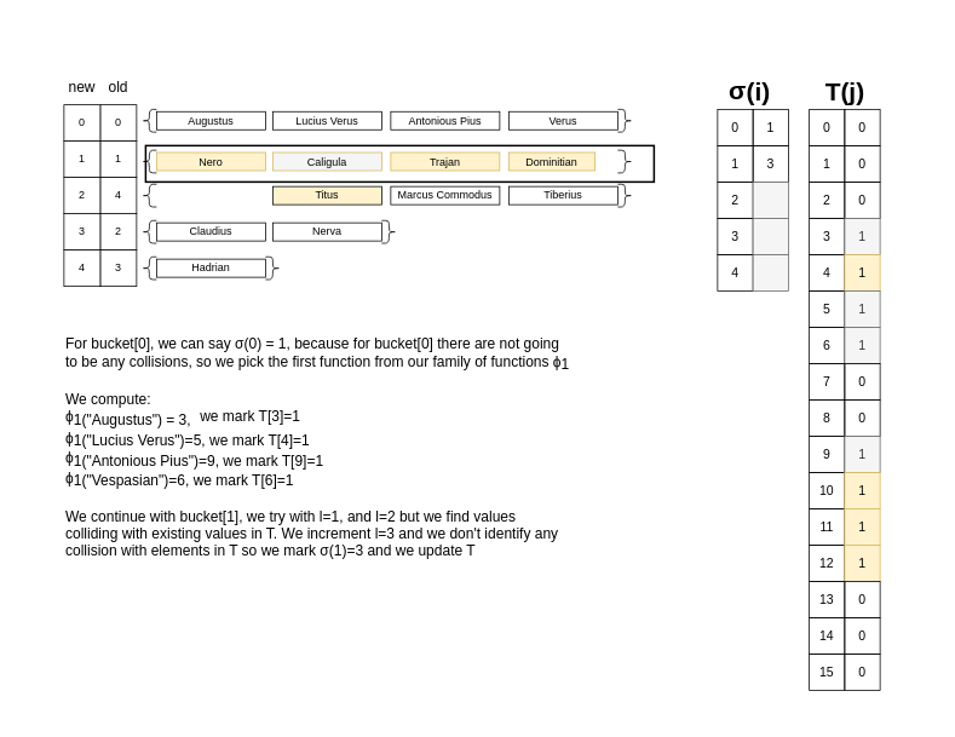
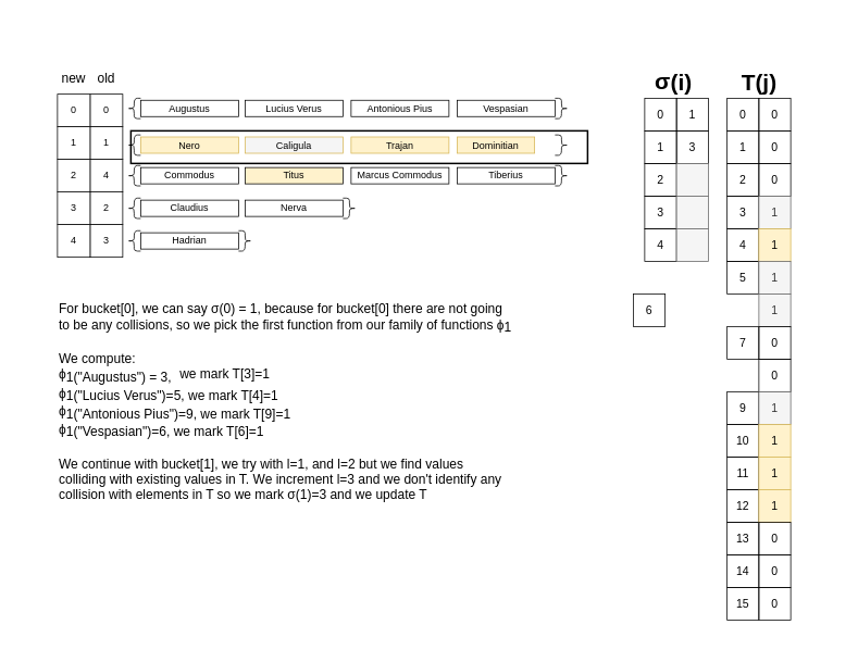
  <mxCell id="0" />
  <mxCell id="1" parent="0" />
  <mxCell id="2" value="" style="rounded=0;whiteSpace=wrap;html=1;fontSize=14;fillColor=none;strokeColor=none;" vertex="1" parent="1"><mxGeometry x="30" y="60" width="760" height="280" as="geometry" /></mxCell>
  <mxCell id="3" value="" style="rounded=0;whiteSpace=wrap;html=1;fontSize=14;fillColor=none;strokeWidth=2;" vertex="1" parent="1"><mxGeometry x="160" y="160" width="560" height="40" as="geometry" /></mxCell>
  <mxCell id="4" value="0" style="whiteSpace=wrap;html=1;aspect=fixed;" vertex="1" parent="1"><mxGeometry x="110" y="115" width="40" height="40" as="geometry" /></mxCell>
  <mxCell id="5" value="1" style="whiteSpace=wrap;html=1;aspect=fixed;" vertex="1" parent="1"><mxGeometry x="110" y="155" width="40" height="40" as="geometry" /></mxCell>
  <mxCell id="6" value="2" style="whiteSpace=wrap;html=1;aspect=fixed;" vertex="1" parent="1"><mxGeometry x="110" y="235" width="40" height="40" as="geometry" /></mxCell>
  <mxCell id="7" value="3" style="whiteSpace=wrap;html=1;aspect=fixed;" vertex="1" parent="1"><mxGeometry x="110" y="275" width="40" height="40" as="geometry" /></mxCell>
  <mxCell id="8" value="4" style="whiteSpace=wrap;html=1;aspect=fixed;" vertex="1" parent="1"><mxGeometry x="110" y="195" width="40" height="40" as="geometry" /></mxCell>
  <mxCell id="9" value="" style="shape=curlyBracket;whiteSpace=wrap;html=1;rounded=1;" vertex="1" parent="1"><mxGeometry x="156" y="120" width="16" height="25" as="geometry" /></mxCell>
  <mxCell id="10" value="" style="shape=curlyBracket;whiteSpace=wrap;html=1;rounded=1;" vertex="1" parent="1"><mxGeometry x="156" y="165" width="16" height="25" as="geometry" /></mxCell>
  <mxCell id="11" value="" style="shape=curlyBracket;whiteSpace=wrap;html=1;rounded=1;" vertex="1" parent="1"><mxGeometry x="156" y="242.5" width="16" height="25" as="geometry" /></mxCell>
  <mxCell id="12" value="" style="shape=curlyBracket;whiteSpace=wrap;html=1;rounded=1;" vertex="1" parent="1"><mxGeometry x="156" y="282.5" width="16" height="25" as="geometry" /></mxCell>
  <mxCell id="13" value="" style="shape=curlyBracket;whiteSpace=wrap;html=1;rounded=1;" vertex="1" parent="1"><mxGeometry x="156" y="202.5" width="16" height="25" as="geometry" /></mxCell>
  <mxCell id="14" value="Augustus" style="rounded=0;whiteSpace=wrap;html=1;" vertex="1" parent="1"><mxGeometry x="172" y="122.5" width="120" height="20" as="geometry" /></mxCell>
  <mxCell id="15" value="Lucius Verus" style="rounded=0;whiteSpace=wrap;html=1;" vertex="1" parent="1"><mxGeometry x="300" y="122.5" width="120" height="20" as="geometry" /></mxCell>
  <mxCell id="16" value="Antonious Pius" style="rounded=0;whiteSpace=wrap;html=1;" vertex="1" parent="1"><mxGeometry x="430" y="122.5" width="120" height="20" as="geometry" /></mxCell>
- <mxCell id="17" value="Verus" style="rounded=0;whiteSpace=wrap;html=1;" vertex="1" parent="1"><mxGeometry x="560" y="122.5" width="120" height="20" as="geometry" /></mxCell>
+ <mxCell id="17" value="Vespasian" style="rounded=0;whiteSpace=wrap;html=1;" vertex="1" parent="1"><mxGeometry x="560" y="122.5" width="120" height="20" as="geometry" /></mxCell>
  <mxCell id="18" value="Nero" style="rounded=0;whiteSpace=wrap;html=1;fillColor=#fff2cc;strokeColor=#d6b656;" vertex="1" parent="1"><mxGeometry x="172" y="167.5" width="120" height="20" as="geometry" /></mxCell>
  <mxCell id="19" value="Caligula" style="rounded=0;whiteSpace=wrap;html=1;fillColor=#f5f5f5;strokeColor=#d6b656;" vertex="1" parent="1"><mxGeometry x="300" y="167.5" width="120" height="20" as="geometry" /></mxCell>
  <mxCell id="20" value="Trajan" style="rounded=0;whiteSpace=wrap;html=1;fillColor=#fff2cc;strokeColor=#d6b656;" vertex="1" parent="1"><mxGeometry x="430" y="167.5" width="120" height="20" as="geometry" /></mxCell>
  <mxCell id="21" value="Dominitian" style="rounded=0;whiteSpace=wrap;html=1;fillColor=#fff2cc;strokeColor=#d6b656;" vertex="1" parent="1"><mxGeometry x="560" y="167.5" width="95" height="20" as="geometry" /></mxCell>
  <mxCell id="22" value="Claudius" style="rounded=0;whiteSpace=wrap;html=1;" vertex="1" parent="1"><mxGeometry x="172" y="245" width="120" height="20" as="geometry" /></mxCell>
  <mxCell id="23" value="Nerva" style="rounded=0;whiteSpace=wrap;html=1;" vertex="1" parent="1"><mxGeometry x="300" y="245" width="120" height="20" as="geometry" /></mxCell>
  <mxCell id="24" value="Hadrian" style="rounded=0;whiteSpace=wrap;html=1;" vertex="1" parent="1"><mxGeometry x="172" y="285" width="120" height="20" as="geometry" /></mxCell>
+ <mxCell id="25" value="Commodus" style="rounded=0;whiteSpace=wrap;html=1;" vertex="1" parent="1"><mxGeometry x="172" y="205" width="120" height="20" as="geometry" /></mxCell>
  <mxCell id="26" value="Titus" style="rounded=0;whiteSpace=wrap;html=1;fillColor=#fff2cc;" vertex="1" parent="1"><mxGeometry x="300" y="205" width="120" height="20" as="geometry" /></mxCell>
  <mxCell id="27" value="Marcus Commodus" style="rounded=0;whiteSpace=wrap;html=1;" vertex="1" parent="1"><mxGeometry x="430" y="205" width="120" height="20" as="geometry" /></mxCell>
  <mxCell id="28" value="Tiberius" style="rounded=0;whiteSpace=wrap;html=1;" vertex="1" parent="1"><mxGeometry x="560" y="205" width="120" height="20" as="geometry" /></mxCell>
  <mxCell id="29" value="" style="shape=curlyBracket;whiteSpace=wrap;html=1;rounded=1;rotation=-180;" vertex="1" parent="1"><mxGeometry x="680" y="120" width="16" height="25" as="geometry" /></mxCell>
  <mxCell id="30" value="" style="shape=curlyBracket;whiteSpace=wrap;html=1;rounded=1;rotation=-180;" vertex="1" parent="1"><mxGeometry x="680" y="165" width="16" height="25" as="geometry" /></mxCell>
  <mxCell id="31" value="" style="shape=curlyBracket;whiteSpace=wrap;html=1;rounded=1;rotation=-180;" vertex="1" parent="1"><mxGeometry x="420" y="242.5" width="16" height="25" as="geometry" /></mxCell>
  <mxCell id="32" value="" style="shape=curlyBracket;whiteSpace=wrap;html=1;rounded=1;rotation=-180;" vertex="1" parent="1"><mxGeometry x="292" y="282.5" width="16" height="25" as="geometry" /></mxCell>
  <mxCell id="33" value="" style="shape=curlyBracket;whiteSpace=wrap;html=1;rounded=1;rotation=-180;" vertex="1" parent="1"><mxGeometry x="680" y="202.5" width="16" height="25" as="geometry" /></mxCell>
  <mxCell id="34" value="old" style="text;html=1;strokeColor=none;fillColor=none;align=center;verticalAlign=middle;whiteSpace=wrap;rounded=0;fontSize=16;" vertex="1" parent="1"><mxGeometry x="100" y="80" width="60" height="30" as="geometry" /></mxCell>
  <mxCell id="35" value="0" style="whiteSpace=wrap;html=1;aspect=fixed;" vertex="1" parent="1"><mxGeometry x="70" y="115" width="40" height="40" as="geometry" /></mxCell>
  <mxCell id="36" value="1" style="whiteSpace=wrap;html=1;aspect=fixed;" vertex="1" parent="1"><mxGeometry x="70" y="155" width="40" height="40" as="geometry" /></mxCell>
  <mxCell id="37" value="3" style="whiteSpace=wrap;html=1;aspect=fixed;" vertex="1" parent="1"><mxGeometry x="70" y="235" width="40" height="40" as="geometry" /></mxCell>
  <mxCell id="38" value="4" style="whiteSpace=wrap;html=1;aspect=fixed;" vertex="1" parent="1"><mxGeometry x="70" y="275" width="40" height="40" as="geometry" /></mxCell>
  <mxCell id="39" value="2" style="whiteSpace=wrap;html=1;aspect=fixed;" vertex="1" parent="1"><mxGeometry x="70" y="195" width="40" height="40" as="geometry" /></mxCell>
  <mxCell id="40" value="new" style="text;html=1;strokeColor=none;fillColor=none;align=center;verticalAlign=middle;whiteSpace=wrap;rounded=0;fontSize=16;" vertex="1" parent="1"><mxGeometry x="60" y="80" width="60" height="30" as="geometry" /></mxCell>
  <mxCell id="41" value="0" style="rounded=0;whiteSpace=wrap;html=1;fontSize=14;fillColor=none;" vertex="1" parent="1"><mxGeometry x="891" y="120" width="39" height="40" as="geometry" /></mxCell>
  <mxCell id="42" value="1" style="rounded=0;whiteSpace=wrap;html=1;fontSize=14;fillColor=none;" vertex="1" parent="1"><mxGeometry x="891" y="160" width="39" height="40" as="geometry" /></mxCell>
  <mxCell id="43" value="2" style="rounded=0;whiteSpace=wrap;html=1;fontSize=14;fillColor=none;" vertex="1" parent="1"><mxGeometry x="891" y="200" width="39" height="40" as="geometry" /></mxCell>
  <mxCell id="44" value="3" style="rounded=0;whiteSpace=wrap;html=1;fontSize=14;fillColor=none;" vertex="1" parent="1"><mxGeometry x="891" y="240" width="39" height="40" as="geometry" /></mxCell>
  <mxCell id="45" value="4" style="rounded=0;whiteSpace=wrap;html=1;fontSize=14;fillColor=none;" vertex="1" parent="1"><mxGeometry x="891" y="280" width="39" height="40" as="geometry" /></mxCell>
  <mxCell id="46" value="5" style="rounded=0;whiteSpace=wrap;html=1;fontSize=14;fillColor=none;" vertex="1" parent="1"><mxGeometry x="891" y="320" width="39" height="40" as="geometry" /></mxCell>
- <mxCell id="47" value="6" style="rounded=0;whiteSpace=wrap;html=1;fontSize=14;fillColor=none;" vertex="1" parent="1"><mxGeometry x="891" y="360" width="39" height="40" as="geometry" /></mxCell>
+ <mxCell id="47" value="6" style="rounded=0;whiteSpace=wrap;html=1;fontSize=14;fillColor=none;" vertex="1" parent="1"><mxGeometry x="776" y="360" width="39" height="40" as="geometry" /></mxCell>
  <mxCell id="48" value="7" style="rounded=0;whiteSpace=wrap;html=1;fontSize=14;fillColor=none;" vertex="1" parent="1"><mxGeometry x="891" y="400" width="39" height="40" as="geometry" /></mxCell>
- <mxCell id="49" value="8" style="rounded=0;whiteSpace=wrap;html=1;fontSize=14;fillColor=none;" vertex="1" parent="1"><mxGeometry x="891" y="440" width="39" height="40" as="geometry" /></mxCell>
  <mxCell id="50" value="9" style="rounded=0;whiteSpace=wrap;html=1;fontSize=14;fillColor=none;" vertex="1" parent="1"><mxGeometry x="891" y="480" width="39" height="40" as="geometry" /></mxCell>
  <mxCell id="51" value="10" style="rounded=0;whiteSpace=wrap;html=1;fontSize=14;fillColor=none;" vertex="1" parent="1"><mxGeometry x="891" y="520" width="39" height="40" as="geometry" /></mxCell>
  <mxCell id="52" value="11" style="rounded=0;whiteSpace=wrap;html=1;fontSize=14;fillColor=none;" vertex="1" parent="1"><mxGeometry x="891" y="560" width="39" height="40" as="geometry" /></mxCell>
  <mxCell id="53" value="12" style="rounded=0;whiteSpace=wrap;html=1;fontSize=14;fillColor=none;" vertex="1" parent="1"><mxGeometry x="891" y="600" width="39" height="40" as="geometry" /></mxCell>
  <mxCell id="54" value="13" style="rounded=0;whiteSpace=wrap;html=1;fontSize=14;fillColor=none;" vertex="1" parent="1"><mxGeometry x="891" y="640" width="39" height="40" as="geometry" /></mxCell>
  <mxCell id="55" value="14" style="rounded=0;whiteSpace=wrap;html=1;fontSize=14;fillColor=none;" vertex="1" parent="1"><mxGeometry x="891" y="680" width="39" height="40" as="geometry" /></mxCell>
  <mxCell id="56" value="15" style="rounded=0;whiteSpace=wrap;html=1;fontSize=14;fillColor=none;" vertex="1" parent="1"><mxGeometry x="891" y="720" width="39" height="40" as="geometry" /></mxCell>
  <mxCell id="57" value="0" style="rounded=0;whiteSpace=wrap;html=1;fontSize=14;fillColor=none;" vertex="1" parent="1"><mxGeometry x="930" y="120" width="39" height="40" as="geometry" /></mxCell>
  <mxCell id="58" value="0" style="rounded=0;whiteSpace=wrap;html=1;fontSize=14;fillColor=none;" vertex="1" parent="1"><mxGeometry x="930" y="160" width="39" height="40" as="geometry" /></mxCell>
  <mxCell id="59" value="0" style="rounded=0;whiteSpace=wrap;html=1;fontSize=14;fillColor=none;" vertex="1" parent="1"><mxGeometry x="930" y="200" width="39" height="40" as="geometry" /></mxCell>
  <mxCell id="60" value="1" style="rounded=0;whiteSpace=wrap;html=1;fontSize=14;fillColor=#f5f5f5;fontColor=#333333;strokeColor=#666666;" vertex="1" parent="1"><mxGeometry x="930" y="240" width="39" height="40" as="geometry" /></mxCell>
  <mxCell id="61" value="1" style="rounded=0;whiteSpace=wrap;html=1;fontSize=14;fillColor=#fff2cc;strokeColor=#d6b656;gradientColor=none;" vertex="1" parent="1"><mxGeometry x="930" y="280" width="39" height="40" as="geometry" /></mxCell>
  <mxCell id="62" value="1" style="rounded=0;whiteSpace=wrap;html=1;fontSize=14;fillColor=#f5f5f5;fontColor=#333333;strokeColor=#666666;" vertex="1" parent="1"><mxGeometry x="930" y="320" width="39" height="40" as="geometry" /></mxCell>
  <mxCell id="63" value="1" style="rounded=0;whiteSpace=wrap;html=1;fontSize=14;fillColor=#f5f5f5;fontColor=#333333;strokeColor=#666666;" vertex="1" parent="1"><mxGeometry x="930" y="360" width="39" height="40" as="geometry" /></mxCell>
  <mxCell id="64" value="0" style="rounded=0;whiteSpace=wrap;html=1;fontSize=14;fillColor=none;" vertex="1" parent="1"><mxGeometry x="930" y="400" width="39" height="40" as="geometry" /></mxCell>
  <mxCell id="65" value="0" style="rounded=0;whiteSpace=wrap;html=1;fontSize=14;fillColor=none;" vertex="1" parent="1"><mxGeometry x="930" y="440" width="39" height="40" as="geometry" /></mxCell>
  <mxCell id="66" value="1" style="rounded=0;whiteSpace=wrap;html=1;fontSize=14;fillColor=#f5f5f5;fontColor=#333333;strokeColor=#666666;" vertex="1" parent="1"><mxGeometry x="930" y="480" width="39" height="40" as="geometry" /></mxCell>
  <mxCell id="67" value="1" style="rounded=0;whiteSpace=wrap;html=1;fontSize=14;fillColor=#fff2cc;strokeColor=#d6b656;" vertex="1" parent="1"><mxGeometry x="930" y="520" width="39" height="40" as="geometry" /></mxCell>
  <mxCell id="68" value="1" style="rounded=0;whiteSpace=wrap;html=1;fontSize=14;fillColor=#fff2cc;strokeColor=#d6b656;" vertex="1" parent="1"><mxGeometry x="930" y="560" width="39" height="40" as="geometry" /></mxCell>
  <mxCell id="69" value="1" style="rounded=0;whiteSpace=wrap;html=1;fontSize=14;fillColor=#fff2cc;strokeColor=#d6b656;" vertex="1" parent="1"><mxGeometry x="930" y="600" width="39" height="40" as="geometry" /></mxCell>
  <mxCell id="70" value="0" style="rounded=0;whiteSpace=wrap;html=1;fontSize=14;fillColor=none;" vertex="1" parent="1"><mxGeometry x="930" y="640" width="39" height="40" as="geometry" /></mxCell>
  <mxCell id="71" value="0" style="rounded=0;whiteSpace=wrap;html=1;fontSize=14;fillColor=none;" vertex="1" parent="1"><mxGeometry x="930" y="680" width="39" height="40" as="geometry" /></mxCell>
  <mxCell id="72" value="0" style="rounded=0;whiteSpace=wrap;html=1;fontSize=14;fillColor=none;" vertex="1" parent="1"><mxGeometry x="930" y="720" width="39" height="40" as="geometry" /></mxCell>
  <mxCell id="73" value="0" style="rounded=0;whiteSpace=wrap;html=1;fontSize=14;fillColor=none;" vertex="1" parent="1"><mxGeometry x="790" y="120" width="39" height="40" as="geometry" /></mxCell>
  <mxCell id="74" value="1" style="rounded=0;whiteSpace=wrap;html=1;fontSize=14;fillColor=none;" vertex="1" parent="1"><mxGeometry x="790" y="160" width="39" height="40" as="geometry" /></mxCell>
  <mxCell id="75" value="2" style="rounded=0;whiteSpace=wrap;html=1;fontSize=14;fillColor=none;" vertex="1" parent="1"><mxGeometry x="790" y="200" width="39" height="40" as="geometry" /></mxCell>
  <mxCell id="76" value="3" style="rounded=0;whiteSpace=wrap;html=1;fontSize=14;fillColor=none;" vertex="1" parent="1"><mxGeometry x="790" y="240" width="39" height="40" as="geometry" /></mxCell>
  <mxCell id="77" value="4" style="rounded=0;whiteSpace=wrap;html=1;fontSize=14;fillColor=none;" vertex="1" parent="1"><mxGeometry x="790" y="280" width="39" height="40" as="geometry" /></mxCell>
  <mxCell id="78" value="1" style="rounded=0;whiteSpace=wrap;html=1;fontSize=14;fillColor=none;" vertex="1" parent="1"><mxGeometry x="829" y="120" width="39" height="40" as="geometry" /></mxCell>
  <mxCell id="79" value="3" style="rounded=0;whiteSpace=wrap;html=1;fontSize=14;fillColor=none;" vertex="1" parent="1"><mxGeometry x="829" y="160" width="39" height="40" as="geometry" /></mxCell>
  <mxCell id="80" value="" style="rounded=0;whiteSpace=wrap;html=1;fontSize=14;fillColor=#f5f5f5;fontColor=#333333;strokeColor=#666666;" vertex="1" parent="1"><mxGeometry x="829" y="200" width="39" height="40" as="geometry" /></mxCell>
  <mxCell id="81" value="" style="rounded=0;whiteSpace=wrap;html=1;fontSize=14;fillColor=#f5f5f5;fontColor=#333333;strokeColor=#666666;" vertex="1" parent="1"><mxGeometry x="829" y="240" width="39" height="40" as="geometry" /></mxCell>
  <mxCell id="82" value="" style="rounded=0;whiteSpace=wrap;html=1;fontSize=14;fillColor=#f5f5f5;fontColor=#333333;strokeColor=#666666;" vertex="1" parent="1"><mxGeometry x="829" y="280" width="39" height="40" as="geometry" /></mxCell>
  <mxCell id="83" value="&lt;span id=&quot;MathJax-Element-42-Frame&quot; class=&quot;mjx-chtml MathJax_CHTML&quot; tabindex=&quot;0&quot; style=&quot;font-size: 116% ; position: relative&quot;&gt;&lt;span id=&quot;MJXc-Node-402&quot; class=&quot;mjx-math&quot;&gt;&lt;span id=&quot;MJXc-Node-403&quot; class=&quot;mjx-mrow&quot;&gt;&lt;span id=&quot;MJXc-Node-404&quot; class=&quot;mjx-mi&quot;&gt;&lt;span class=&quot;mjx-char MJXc-TeX-math-I&quot; style=&quot;padding-top: 0.198em ; padding-bottom: 0.276em ; padding-right: 0.001em&quot;&gt;σ&lt;/span&gt;&lt;/span&gt;&lt;span id=&quot;MJXc-Node-405&quot; class=&quot;mjx-mo&quot;&gt;&lt;span class=&quot;mjx-char MJXc-TeX-main-R&quot; style=&quot;padding-top: 0.472em ; padding-bottom: 0.59em&quot;&gt;(&lt;/span&gt;&lt;/span&gt;&lt;span id=&quot;MJXc-Node-406&quot; class=&quot;mjx-mi&quot;&gt;&lt;span class=&quot;mjx-char MJXc-TeX-math-I&quot; style=&quot;padding-top: 0.433em ; padding-bottom: 0.276em&quot;&gt;i&lt;/span&gt;&lt;/span&gt;&lt;span id=&quot;MJXc-Node-407&quot; class=&quot;mjx-mo&quot;&gt;&lt;span class=&quot;mjx-char MJXc-TeX-main-R&quot; style=&quot;padding-top: 0.472em ; padding-bottom: 0.59em&quot;&gt;)&lt;/span&gt;&lt;/span&gt;&lt;/span&gt;&lt;/span&gt;&lt;/span&gt;" style="text;strokeColor=none;fillColor=none;html=1;fontSize=24;fontStyle=1;verticalAlign=middle;align=center;" vertex="1" parent="1"><mxGeometry x="780" y="80" width="90" height="40" as="geometry" /></mxCell>
  <mxCell id="84" value="&lt;span style=&quot;font-size: 27.84px&quot;&gt;T(j)&lt;/span&gt;" style="text;strokeColor=none;fillColor=none;html=1;fontSize=24;fontStyle=1;verticalAlign=middle;align=center;" vertex="1" parent="1"><mxGeometry x="890" y="80" width="80" height="40" as="geometry" /></mxCell>
  <mxCell id="85" value="&lt;font style=&quot;font-size: 16px&quot;&gt;For bucket[0], we can say&amp;nbsp;&lt;font style=&quot;font-size: 16px&quot;&gt;σ(0) = 1, because for bucket[0] there are not going to be any collisions, so we pick the first function from our family of functions&amp;nbsp;&lt;span id=&quot;MathJax-Element-33-Frame&quot; class=&quot;mjx-chtml MathJax_CHTML&quot; tabindex=&quot;0&quot; style=&quot;position: relative&quot;&gt;&lt;span id=&quot;MJXc-Node-311&quot; class=&quot;mjx-math&quot;&gt;&lt;span id=&quot;MJXc-Node-312&quot; class=&quot;mjx-mrow&quot;&gt;&lt;span id=&quot;MJXc-Node-313&quot; class=&quot;mjx-msubsup&quot;&gt;&lt;span class=&quot;mjx-base&quot;&gt;&lt;span id=&quot;MJXc-Node-314&quot; class=&quot;mjx-mi&quot;&gt;&lt;span class=&quot;mjx-char MJXc-TeX-math-I&quot; style=&quot;padding-top: 0.472em ; padding-bottom: 0.472em&quot;&gt;ϕ&lt;/span&gt;&lt;/span&gt;&lt;/span&gt;&lt;span class=&quot;mjx-sub&quot; style=&quot;padding-right: 0.071em ; vertical-align: -0.212em&quot;&gt;&lt;span id=&quot;MJXc-Node-315&quot; class=&quot;mjx-texatom&quot;&gt;&lt;span id=&quot;MJXc-Node-316&quot; class=&quot;mjx-mrow&quot;&gt;&lt;span id=&quot;MJXc-Node-317&quot; class=&quot;mjx-mn&quot;&gt;&lt;span class=&quot;mjx-char MJXc-TeX-main-R&quot; style=&quot;padding-top: 0.394em ; padding-bottom: 0.355em&quot;&gt;1&lt;br&gt;&lt;/span&gt;&lt;/span&gt;&lt;/span&gt;&lt;/span&gt;&lt;/span&gt;&lt;/span&gt;&lt;/span&gt;&lt;/span&gt;&lt;/span&gt;&lt;br&gt;We compute:&lt;br&gt;&lt;span class=&quot;mjx-base&quot;&gt;&lt;span id=&quot;MJXc-Node-314&quot; class=&quot;mjx-mi&quot;&gt;&lt;span class=&quot;mjx-char MJXc-TeX-math-I&quot; style=&quot;padding-top: 0.472em ; padding-bottom: 0.472em&quot;&gt;ϕ&lt;/span&gt;&lt;/span&gt;&lt;/span&gt;&lt;span class=&quot;mjx-sub&quot; style=&quot;padding-right: 0.071em ; vertical-align: -0.212em&quot;&gt;&lt;span id=&quot;MJXc-Node-315&quot; class=&quot;mjx-texatom&quot;&gt;&lt;span id=&quot;MJXc-Node-316&quot; class=&quot;mjx-mrow&quot;&gt;&lt;span id=&quot;MJXc-Node-317&quot; class=&quot;mjx-mn&quot;&gt;&lt;span class=&quot;mjx-char MJXc-TeX-main-R&quot; style=&quot;padding-top: 0.394em ; padding-bottom: 0.355em&quot;&gt;1(&quot;Augustus&quot;) = 3,&amp;nbsp;&lt;/span&gt;&lt;/span&gt;&lt;/span&gt;&lt;/span&gt;&lt;/span&gt;&amp;nbsp;we mark T[3]=1&lt;br&gt;&lt;span class=&quot;mjx-base&quot;&gt;&lt;span id=&quot;MJXc-Node-314&quot; class=&quot;mjx-mi&quot;&gt;&lt;span class=&quot;mjx-char MJXc-TeX-math-I&quot; style=&quot;padding-top: 0.472em ; padding-bottom: 0.472em&quot;&gt;ϕ&lt;/span&gt;&lt;/span&gt;&lt;/span&gt;&lt;span class=&quot;mjx-sub&quot; style=&quot;padding-right: 0.071em ; vertical-align: -0.212em&quot;&gt;&lt;span id=&quot;MJXc-Node-315&quot; class=&quot;mjx-texatom&quot;&gt;&lt;span id=&quot;MJXc-Node-316&quot; class=&quot;mjx-mrow&quot;&gt;&lt;span id=&quot;MJXc-Node-317&quot; class=&quot;mjx-mn&quot;&gt;&lt;span class=&quot;mjx-char MJXc-TeX-main-R&quot; style=&quot;padding-top: 0.394em ; padding-bottom: 0.355em&quot;&gt;1(&quot;Lucius Verus&quot;)=5, we mark T[4]=1&lt;br&gt;&lt;/span&gt;&lt;/span&gt;&lt;/span&gt;&lt;/span&gt;&lt;/span&gt;&lt;span class=&quot;mjx-base&quot;&gt;&lt;span id=&quot;MJXc-Node-314&quot; class=&quot;mjx-mi&quot;&gt;&lt;span class=&quot;mjx-char MJXc-TeX-math-I&quot; style=&quot;padding-top: 0.472em ; padding-bottom: 0.472em&quot;&gt;ϕ&lt;/span&gt;&lt;/span&gt;&lt;/span&gt;&lt;span class=&quot;mjx-sub&quot; style=&quot;padding-right: 0.071em ; vertical-align: -0.212em&quot;&gt;&lt;span id=&quot;MJXc-Node-315&quot; class=&quot;mjx-texatom&quot;&gt;&lt;span id=&quot;MJXc-Node-316&quot; class=&quot;mjx-mrow&quot;&gt;&lt;span id=&quot;MJXc-Node-317&quot; class=&quot;mjx-mn&quot;&gt;&lt;span class=&quot;mjx-char MJXc-TeX-main-R&quot; style=&quot;padding-top: 0.394em ; padding-bottom: 0.355em&quot;&gt;1(&quot;Antonious Pius&quot;)=9, we mark T[9]=1&lt;br&gt;&lt;/span&gt;&lt;/span&gt;&lt;/span&gt;&lt;/span&gt;&lt;/span&gt;&lt;span class=&quot;mjx-base&quot;&gt;&lt;span id=&quot;MJXc-Node-314&quot; class=&quot;mjx-mi&quot;&gt;&lt;span class=&quot;mjx-char MJXc-TeX-math-I&quot; style=&quot;padding-top: 0.472em ; padding-bottom: 0.472em&quot;&gt;ϕ&lt;/span&gt;&lt;/span&gt;&lt;/span&gt;&lt;span class=&quot;mjx-sub&quot; style=&quot;padding-right: 0.071em ; vertical-align: -0.212em&quot;&gt;&lt;span id=&quot;MJXc-Node-315&quot; class=&quot;mjx-texatom&quot;&gt;&lt;span id=&quot;MJXc-Node-316&quot; class=&quot;mjx-mrow&quot;&gt;&lt;span id=&quot;MJXc-Node-317&quot; class=&quot;mjx-mn&quot;&gt;&lt;span class=&quot;mjx-char MJXc-TeX-main-R&quot; style=&quot;padding-top: 0.394em ; padding-bottom: 0.355em&quot;&gt;1(&quot;Vespasian&quot;)=6, we mark T[6]=1&lt;br&gt;&lt;/span&gt;&lt;/span&gt;&lt;/span&gt;&lt;/span&gt;&lt;/span&gt;&lt;br&gt;We continue with bucket[1], we try with l=1, and l=2 but we find values colliding with existing values in T. We increment l=3 and we don't identify any collision with elements in T so we mark&amp;nbsp;&lt;span id=&quot;MJXc-Node-404&quot; class=&quot;mjx-mi&quot; style=&quot;text-align: center&quot;&gt;&lt;span class=&quot;mjx-char MJXc-TeX-math-I&quot; style=&quot;padding-top: 0.198em ; padding-bottom: 0.276em ; padding-right: 0.001em&quot;&gt;σ&lt;/span&gt;&lt;/span&gt;&lt;span id=&quot;MJXc-Node-405&quot; class=&quot;mjx-mo&quot; style=&quot;text-align: center&quot;&gt;&lt;span class=&quot;mjx-char MJXc-TeX-main-R&quot; style=&quot;padding-top: 0.472em ; padding-bottom: 0.59em&quot;&gt;(1&lt;/span&gt;&lt;/span&gt;&lt;span id=&quot;MJXc-Node-407&quot; class=&quot;mjx-mo&quot; style=&quot;text-align: center&quot;&gt;&lt;span class=&quot;mjx-char MJXc-TeX-main-R&quot; style=&quot;padding-top: 0.472em ; padding-bottom: 0.59em&quot;&gt;)=3 and we update T&lt;/span&gt;&lt;/span&gt;&lt;br&gt;&lt;br&gt;&lt;br&gt;&lt;br&gt;&lt;/font&gt;&lt;br&gt;&lt;br&gt;&amp;nbsp;&lt;/font&gt;" style="text;html=1;strokeColor=none;fillColor=none;align=left;verticalAlign=middle;whiteSpace=wrap;rounded=0;fontSize=14;" vertex="1" parent="1"><mxGeometry x="70" y="330" width="559" height="440" as="geometry" /></mxCell>
  <mxCell id="86" value="" style="rounded=0;whiteSpace=wrap;html=1;fontSize=16;strokeWidth=2;fillColor=none;gradientColor=none;strokeColor=none;" vertex="1" parent="1"><mxGeometry x="20" y="20" width="1010" height="770" as="geometry" /></mxCell>
